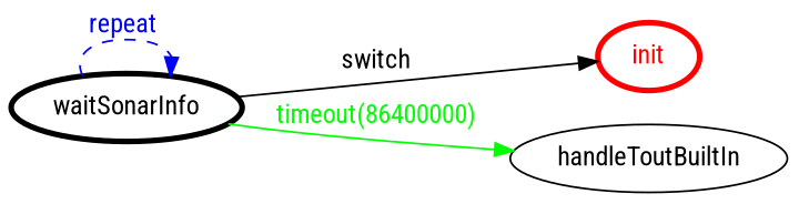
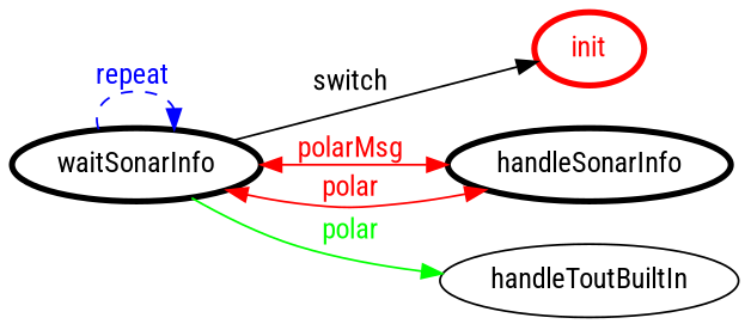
  digraph {
    fontname="Roboto Condensed"
    rankdir=LR
    node [color=black fontcolor=black fontname="Roboto Condensed" penwidth=3]
    edge [color=red fontcolor=red fontname="Roboto Condensed"]
    init [color=red fontcolor=red]
    waitSonarInfo
+   handleSonarInfo
    handleToutBuiltIn [color="" fontcolor="" penwidth=""]
    waitSonarInfo -> init [color=black fontcolor=black label=switch]
    waitSonarInfo -> waitSonarInfo [color=blue fontcolor=blue label="repeat " style=dashed]
-   waitSonarInfo -> handleToutBuiltIn [color=green fontcolor=green label="timeout(86400000)"]
+   waitSonarInfo -> handleSonarInfo [dir=both label=polarMsg]
+   waitSonarInfo -> handleSonarInfo [dir=both label=polar]
+   waitSonarInfo -> handleToutBuiltIn [color=green fontcolor=green label=polar]
  }
